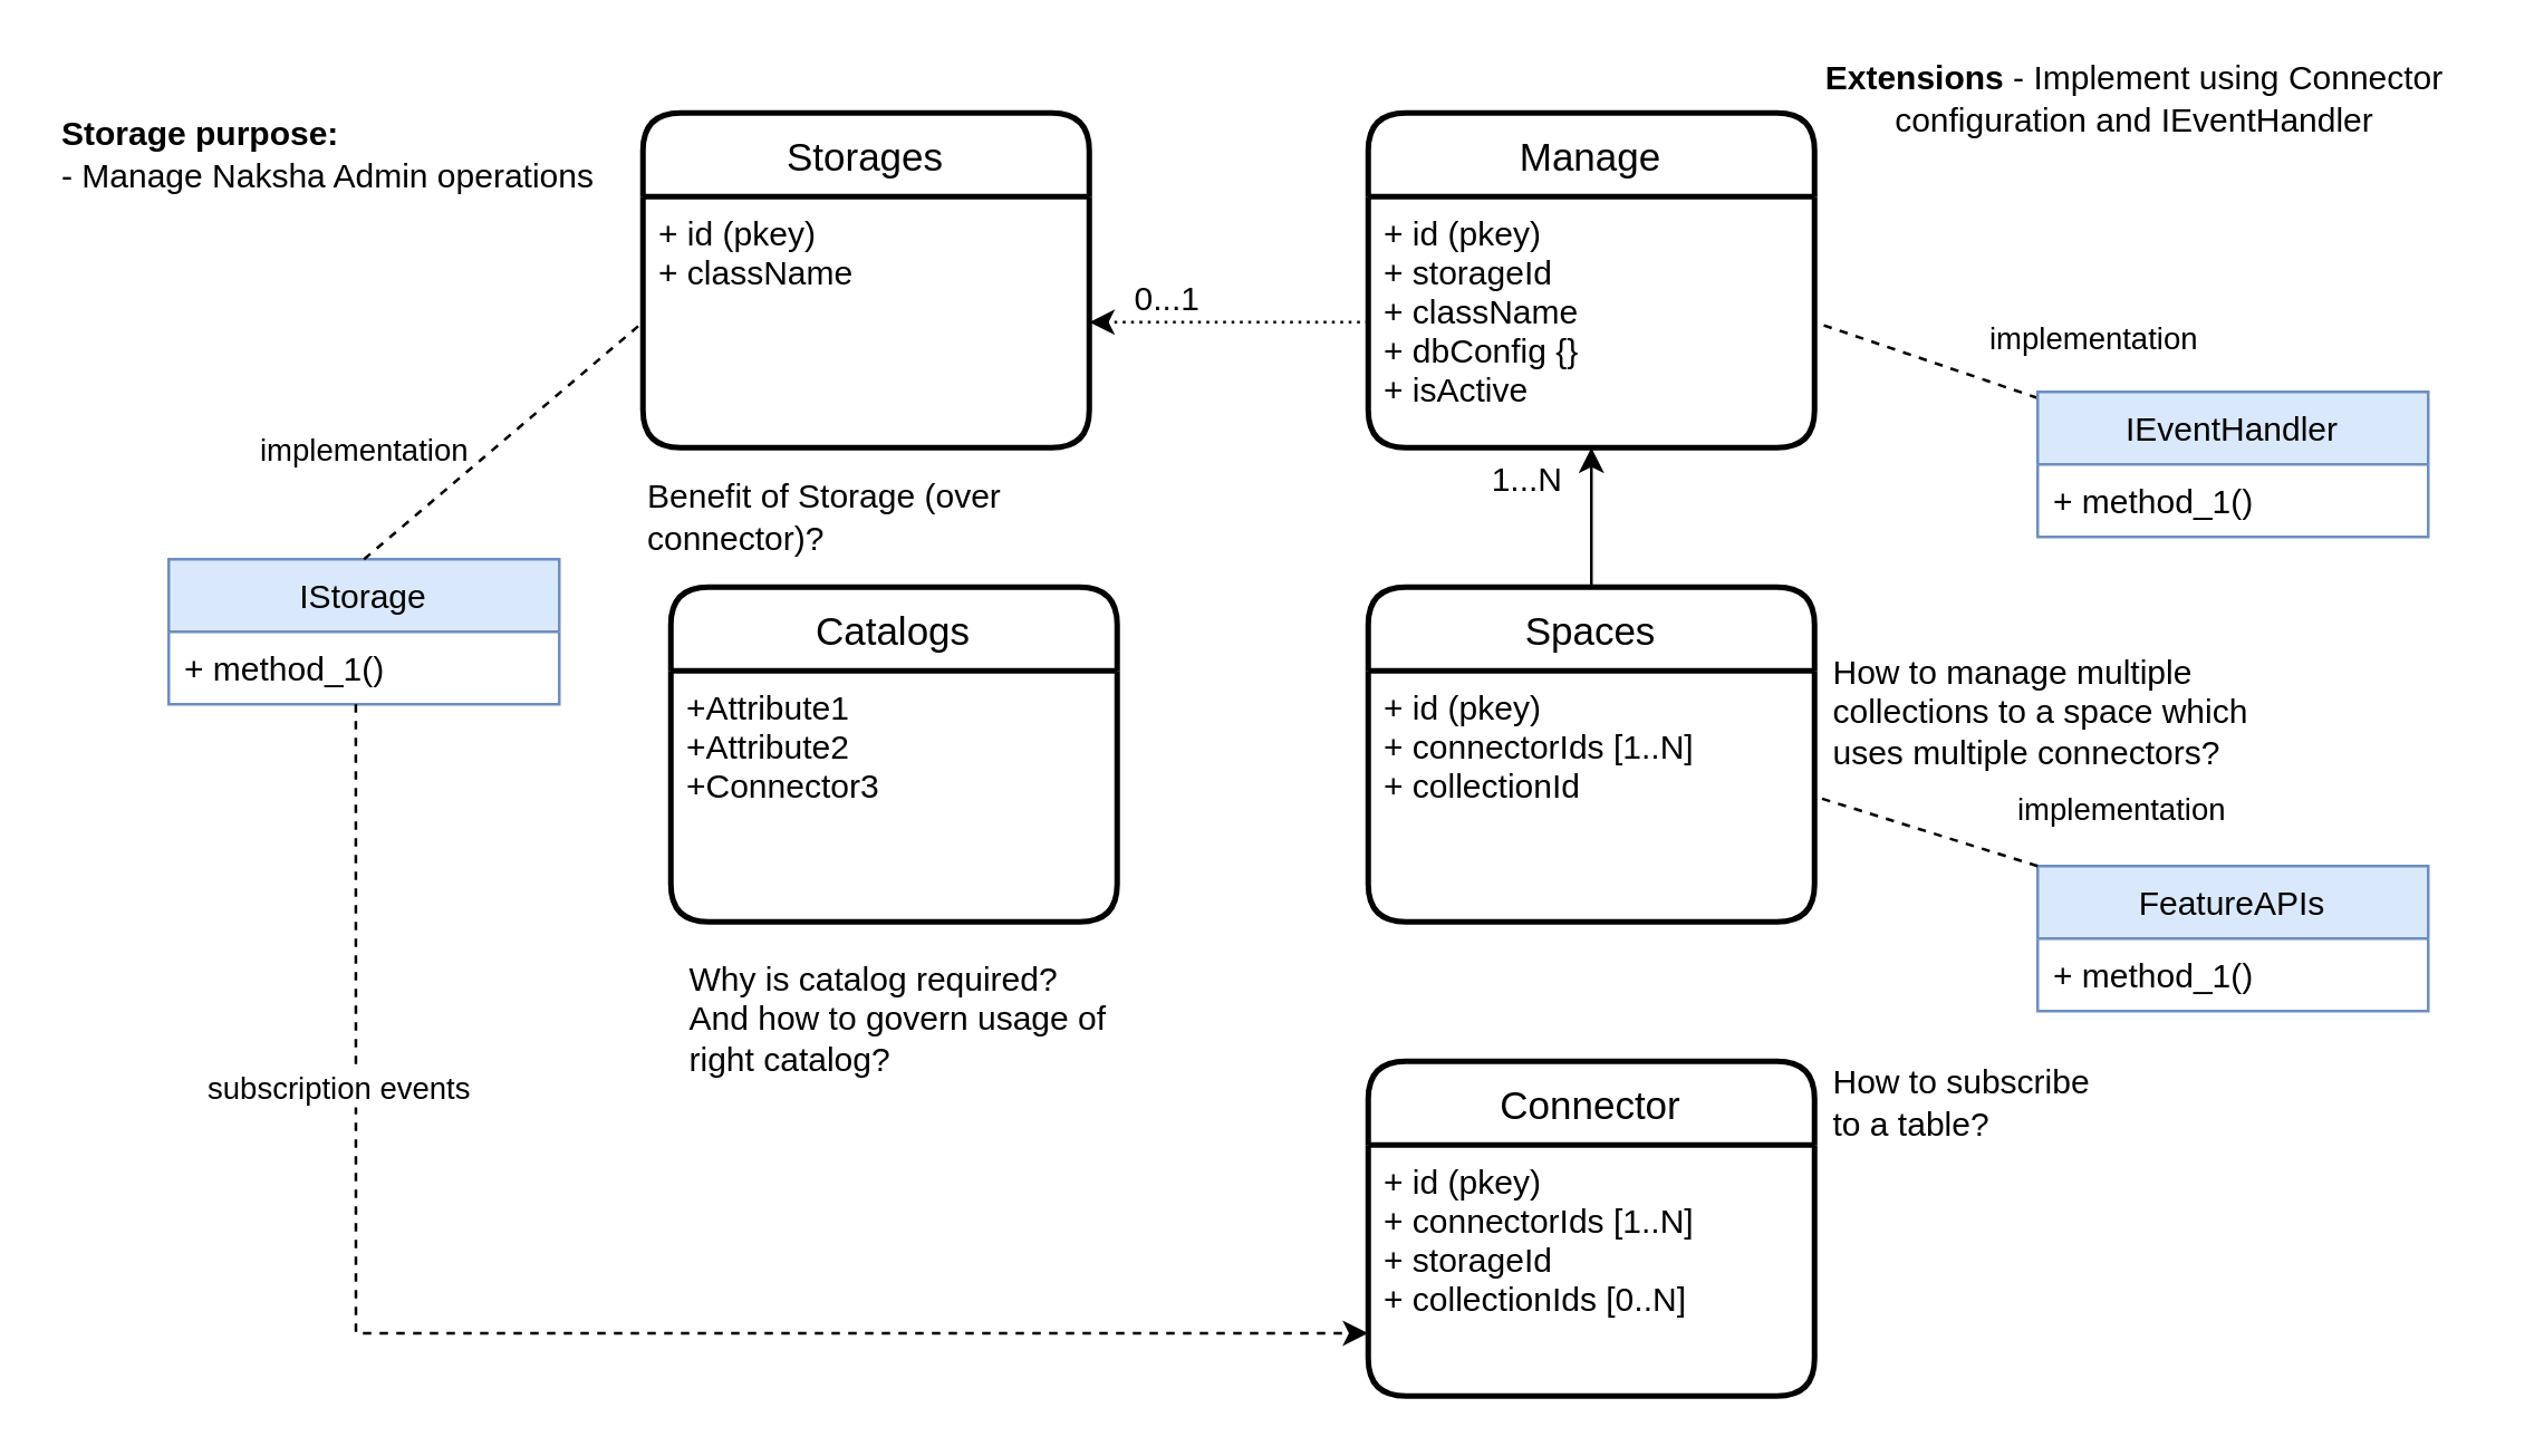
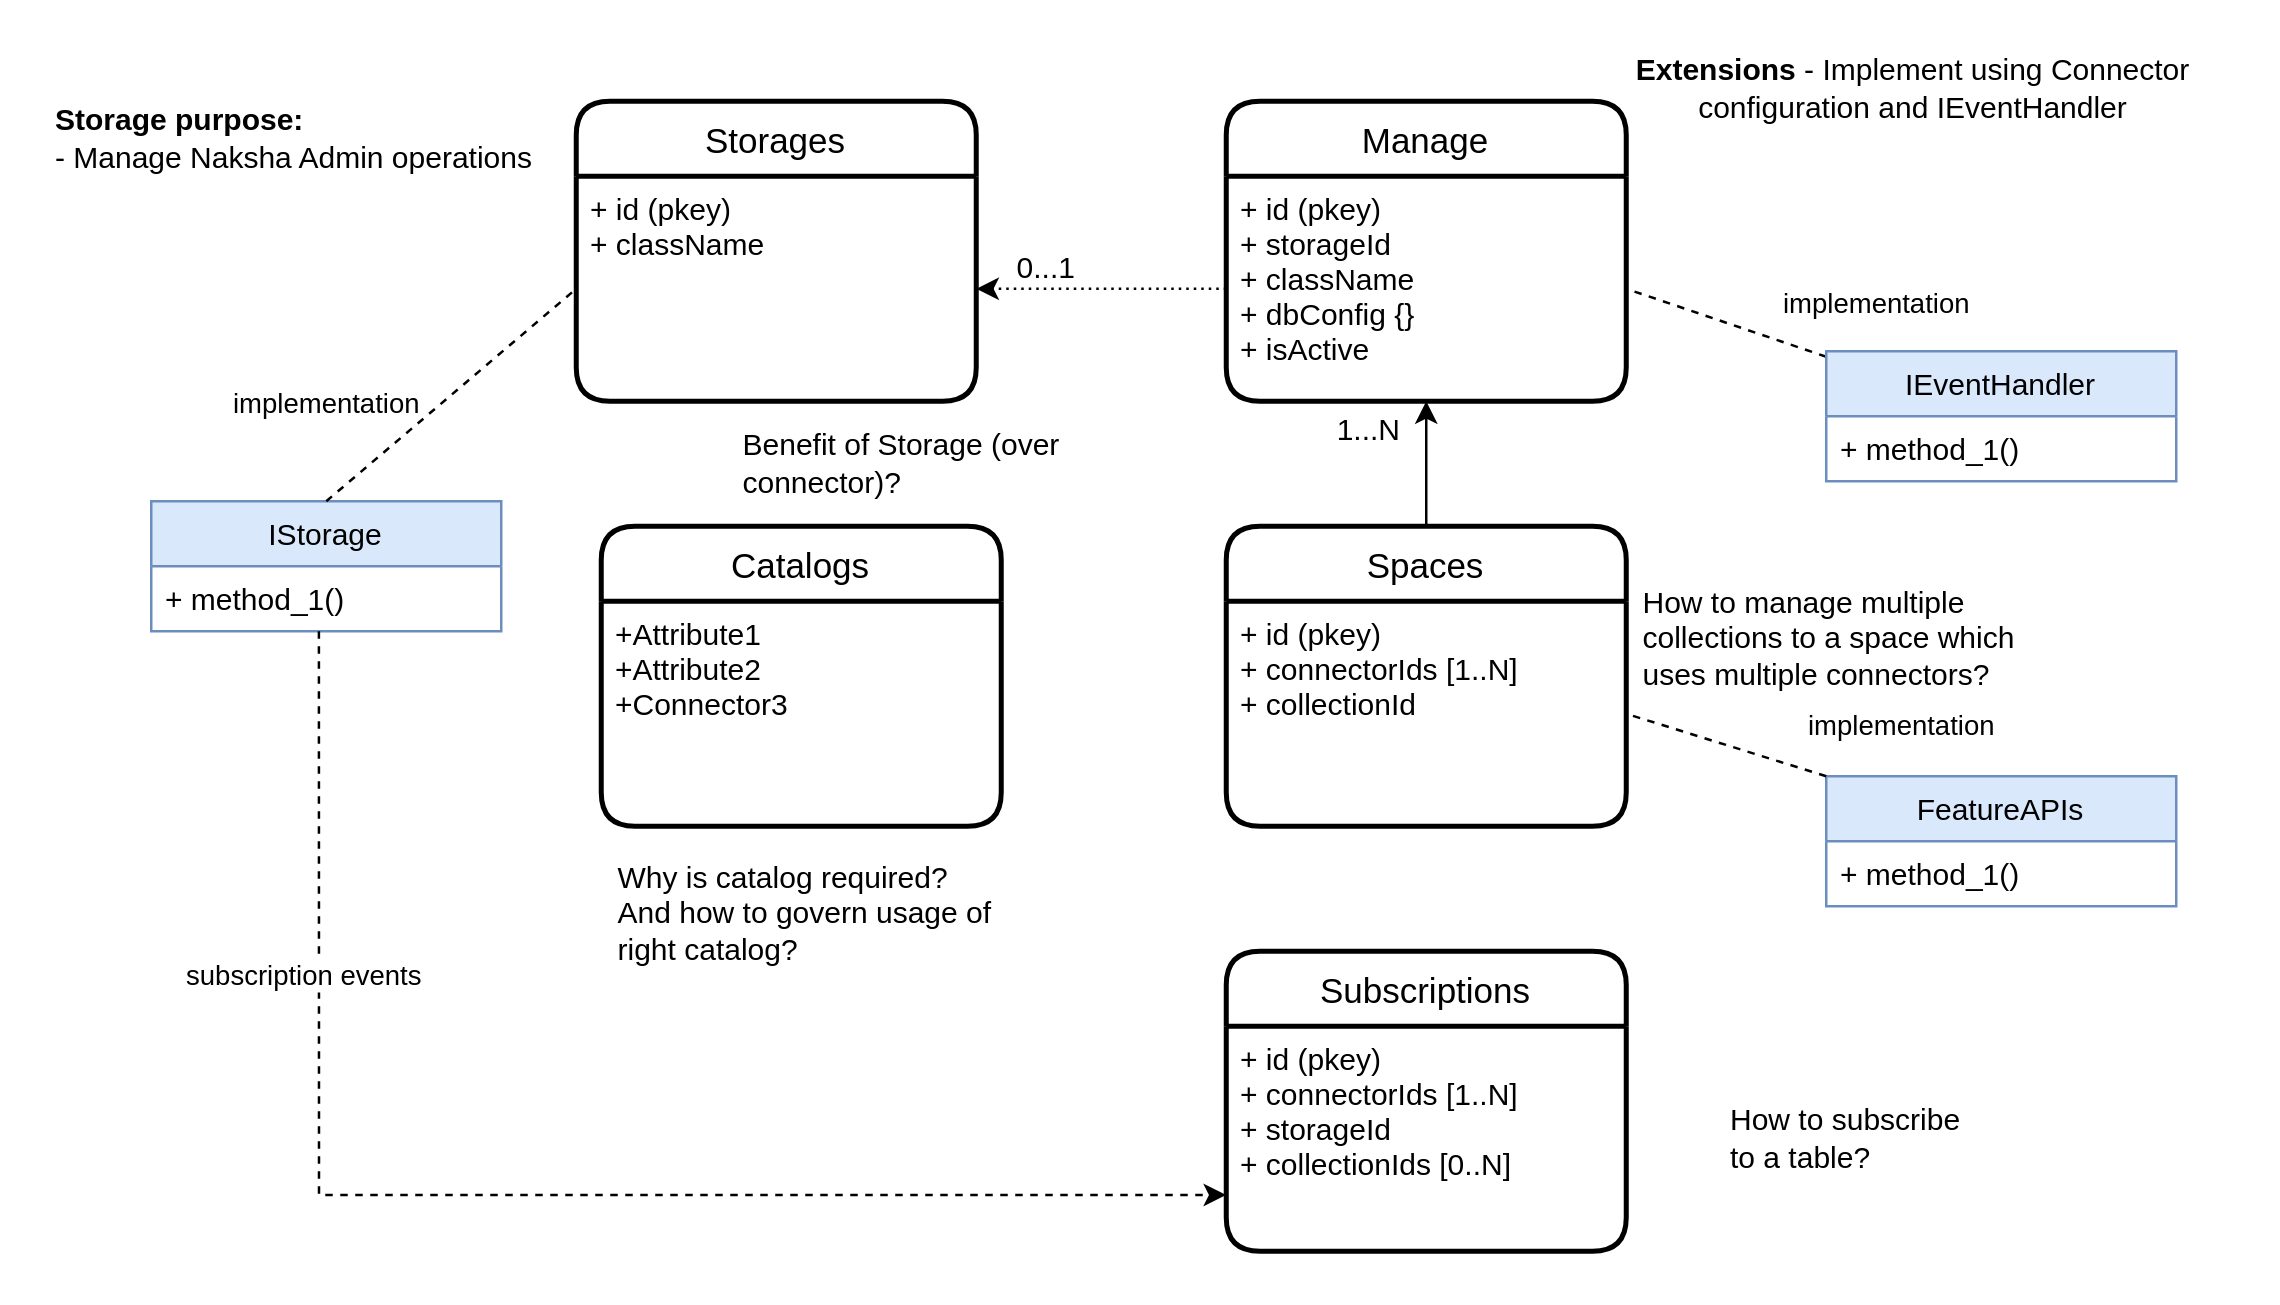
  <mxCell id="0" />
  <mxCell id="1" parent="0" />
  <mxCell id="2" value="Storages" style="swimlane;childLayout=stackLayout;horizontal=1;startSize=30;horizontalStack=0;rounded=1;fontSize=14;fontStyle=0;strokeWidth=2;resizeParent=0;resizeLast=1;shadow=0;dashed=0;align=center;collapsible=0;" vertex="1" parent="1"><mxGeometry x="230" y="40" width="160" height="120" as="geometry" /></mxCell>
  <mxCell id="3" value="+ id (pkey)&#10;+ className&#10;" style="align=left;strokeColor=none;fillColor=none;spacingLeft=4;fontSize=12;verticalAlign=top;resizable=0;rotatable=0;part=1;" vertex="1" parent="2"><mxGeometry y="30" width="160" height="90" as="geometry" /></mxCell>
  <mxCell id="4" value="Manage" style="swimlane;childLayout=stackLayout;horizontal=1;startSize=30;horizontalStack=0;rounded=1;fontSize=14;fontStyle=0;strokeWidth=2;resizeParent=0;resizeLast=1;shadow=0;dashed=0;align=center;collapsible=0;" vertex="1" parent="1"><mxGeometry x="490" y="40" width="160" height="120" as="geometry" /></mxCell>
  <mxCell id="5" value="+ id (pkey)&#10;+ storageId&#10;+ className&#10;+ dbConfig {}&#10;+ isActive" style="align=left;strokeColor=none;fillColor=none;spacingLeft=4;fontSize=12;verticalAlign=top;resizable=0;rotatable=0;part=1;" vertex="1" parent="4"><mxGeometry y="30" width="160" height="90" as="geometry" /></mxCell>
  <mxCell id="6" value="Spaces" style="swimlane;childLayout=stackLayout;horizontal=1;startSize=30;horizontalStack=0;rounded=1;fontSize=14;fontStyle=0;strokeWidth=2;resizeParent=0;resizeLast=1;shadow=0;dashed=0;align=center;collapsible=0;" vertex="1" parent="1"><mxGeometry x="490" y="210" width="160" height="120" as="geometry" /></mxCell>
  <mxCell id="7" value="+ id (pkey)&#10;+ connectorIds [1..N]&#10;+ collectionId" style="align=left;strokeColor=none;fillColor=none;spacingLeft=4;fontSize=12;verticalAlign=top;resizable=0;rotatable=0;part=1;" vertex="1" parent="6"><mxGeometry y="30" width="160" height="90" as="geometry" /></mxCell>
- <mxCell id="8" value="Connector" style="swimlane;childLayout=stackLayout;horizontal=1;startSize=30;horizontalStack=0;rounded=1;fontSize=14;fontStyle=0;strokeWidth=2;resizeParent=0;resizeLast=1;shadow=0;dashed=0;align=center;collapsible=0;" vertex="1" parent="1"><mxGeometry x="490" y="380" width="160" height="120" as="geometry" /></mxCell>
+ <mxCell id="8" value="Subscriptions" style="swimlane;childLayout=stackLayout;horizontal=1;startSize=30;horizontalStack=0;rounded=1;fontSize=14;fontStyle=0;strokeWidth=2;resizeParent=0;resizeLast=1;shadow=0;dashed=0;align=center;collapsible=0;" vertex="1" parent="1"><mxGeometry x="490" y="380" width="160" height="120" as="geometry" /></mxCell>
  <mxCell id="9" value="+ id (pkey)&#10;+ connectorIds [1..N]&#10;+ storageId&#10;+ collectionIds [0..N]" style="align=left;strokeColor=none;fillColor=none;spacingLeft=4;fontSize=12;verticalAlign=top;resizable=0;rotatable=0;part=1;" vertex="1" parent="8"><mxGeometry y="30" width="160" height="90" as="geometry" /></mxCell>
  <mxCell id="10" value="Catalogs" style="swimlane;childLayout=stackLayout;horizontal=1;startSize=30;horizontalStack=0;rounded=1;fontSize=14;fontStyle=0;strokeWidth=2;resizeParent=0;resizeLast=1;shadow=0;dashed=0;align=center;collapsible=0;" vertex="1" parent="1"><mxGeometry x="240" y="210" width="160" height="120" as="geometry" /></mxCell>
  <mxCell id="11" value="+Attribute1&#10;+Attribute2&#10;+Connector3" style="align=left;strokeColor=none;fillColor=none;spacingLeft=4;fontSize=12;verticalAlign=top;resizable=0;rotatable=0;part=1;" vertex="1" parent="10"><mxGeometry y="30" width="160" height="90" as="geometry" /></mxCell>
  <mxCell id="12" value="" style="endArrow=classic;html=1;rounded=0;dashed=1;dashPattern=1 2;exitX=0;exitY=0.5;exitDx=0;exitDy=0;endFill=1;entryX=1;entryY=0.5;entryDx=0;entryDy=0;" edge="1" parent="1" source="5" target="3"><mxGeometry relative="1" as="geometry"><mxPoint x="440" y="270" as="sourcePoint" /><mxPoint x="440" y="150" as="targetPoint" /></mxGeometry></mxCell>
  <mxCell id="13" value="0...1" style="resizable=0;html=1;align=right;verticalAlign=bottom;" connectable="0" vertex="1" parent="12"><mxGeometry x="1" relative="1" as="geometry"><mxPoint x="40" as="offset" /></mxGeometry></mxCell>
  <mxCell id="14" value="" style="endArrow=classic;html=1;rounded=0;entryX=0.5;entryY=1;entryDx=0;entryDy=0;exitX=0.5;exitY=0;exitDx=0;exitDy=0;endFill=1;" edge="1" parent="1" source="6" target="5"><mxGeometry relative="1" as="geometry"><mxPoint x="440" y="270" as="sourcePoint" /><mxPoint x="600" y="270" as="targetPoint" /></mxGeometry></mxCell>
  <mxCell id="15" value="1...N" style="resizable=0;html=1;align=right;verticalAlign=bottom;" connectable="0" vertex="1" parent="14"><mxGeometry x="1" relative="1" as="geometry"><mxPoint x="-10" y="20" as="offset" /></mxGeometry></mxCell>
- <mxCell id="16" value="How to subscribe to a table?" style="text;html=1;strokeColor=none;fillColor=none;align=left;verticalAlign=middle;whiteSpace=wrap;rounded=0;" vertex="1" parent="1"><mxGeometry x="655" y="380" width="95" height="30" as="geometry" /></mxCell>
+ <mxCell id="16" value="How to subscribe to a table?" style="text;html=1;strokeColor=none;fillColor=none;align=left;verticalAlign=middle;whiteSpace=wrap;rounded=0;" vertex="1" parent="1"><mxGeometry x="690" y="440" width="95" height="30" as="geometry" /></mxCell>
  <mxCell id="17" value="How to manage multiple collections to a space which uses multiple connectors?" style="text;html=1;strokeColor=none;fillColor=none;align=left;verticalAlign=middle;whiteSpace=wrap;rounded=0;" vertex="1" parent="1"><mxGeometry x="655" y="240" width="155" height="30" as="geometry" /></mxCell>
  <mxCell id="18" value="Why is catalog required?&lt;br&gt;And how to govern usage of right catalog?" style="text;html=1;strokeColor=none;fillColor=none;align=left;verticalAlign=middle;whiteSpace=wrap;rounded=0;" vertex="1" parent="1"><mxGeometry x="245" y="350" width="155" height="30" as="geometry" /></mxCell>
- <mxCell id="19" value="Benefit of Storage (over connector)?" style="text;html=1;strokeColor=none;fillColor=none;align=left;verticalAlign=middle;whiteSpace=wrap;rounded=0;" vertex="1" parent="1"><mxGeometry x="230" y="170" width="155" height="30" as="geometry" /></mxCell>
+ <mxCell id="19" value="Benefit of Storage (over connector)?" style="text;html=1;strokeColor=none;fillColor=none;align=left;verticalAlign=middle;whiteSpace=wrap;rounded=0;" vertex="1" parent="1"><mxGeometry x="295" y="170" width="155" height="30" as="geometry" /></mxCell>
  <mxCell id="20" value="IStorage" style="swimlane;fontStyle=0;childLayout=stackLayout;horizontal=1;startSize=26;fillColor=#dae8fc;horizontalStack=0;resizeParent=1;resizeParentMax=0;resizeLast=0;collapsible=0;marginBottom=0;strokeColor=#6c8ebf;" vertex="1" parent="1"><mxGeometry x="60" y="200" width="140" height="52" as="geometry" /></mxCell>
  <mxCell id="21" value="+ method_1()" style="text;strokeColor=none;fillColor=none;align=left;verticalAlign=top;spacingLeft=4;spacingRight=4;overflow=hidden;rotatable=0;points=[[0,0.5],[1,0.5]];portConstraint=eastwest;" vertex="1" parent="20"><mxGeometry y="26" width="140" height="26" as="geometry" /></mxCell>
  <mxCell id="22" style="edgeStyle=none;rounded=0;orthogonalLoop=1;jettySize=auto;html=1;entryX=1;entryY=0.5;entryDx=0;entryDy=0;endArrow=none;endFill=0;dashed=1;" edge="1" parent="1" source="24" target="5"><mxGeometry relative="1" as="geometry" /></mxCell>
  <mxCell id="23" value="implementation" style="edgeLabel;html=1;align=center;verticalAlign=middle;resizable=0;points=[];" vertex="1" connectable="0" parent="22"><mxGeometry x="-0.505" y="1" relative="1" as="geometry"><mxPoint x="40" y="-16" as="offset" /></mxGeometry></mxCell>
  <mxCell id="24" value="IEventHandler" style="swimlane;fontStyle=0;childLayout=stackLayout;horizontal=1;startSize=26;fillColor=#dae8fc;horizontalStack=0;resizeParent=1;resizeParentMax=0;resizeLast=0;collapsible=0;marginBottom=0;strokeColor=#6c8ebf;" vertex="1" parent="1"><mxGeometry x="730" y="140" width="140" height="52" as="geometry" /></mxCell>
  <mxCell id="25" value="+ method_1()" style="text;strokeColor=none;fillColor=none;align=left;verticalAlign=top;spacingLeft=4;spacingRight=4;overflow=hidden;rotatable=0;points=[[0,0.5],[1,0.5]];portConstraint=eastwest;" vertex="1" parent="24"><mxGeometry y="26" width="140" height="26" as="geometry" /></mxCell>
  <mxCell id="26" style="edgeStyle=none;rounded=0;orthogonalLoop=1;jettySize=auto;html=1;entryX=0;entryY=0.5;entryDx=0;entryDy=0;endArrow=none;endFill=0;dashed=1;exitX=0.5;exitY=0;exitDx=0;exitDy=0;" edge="1" parent="1" source="20" target="3"><mxGeometry relative="1" as="geometry"><mxPoint x="740" y="152.2" as="sourcePoint" /><mxPoint x="660" y="125" as="targetPoint" /></mxGeometry></mxCell>
  <mxCell id="27" value="implementation" style="edgeLabel;html=1;align=center;verticalAlign=middle;resizable=0;points=[];" vertex="1" connectable="0" parent="26"><mxGeometry x="-0.505" y="1" relative="1" as="geometry"><mxPoint x="-24" y="-18" as="offset" /></mxGeometry></mxCell>
  <mxCell id="28" value="&lt;b&gt;Extensions&lt;/b&gt; - Implement using Connector configuration and IEventHandler" style="text;html=1;strokeColor=none;fillColor=none;align=center;verticalAlign=middle;whiteSpace=wrap;rounded=0;" vertex="1" parent="1"><mxGeometry x="640" y="20" width="250" height="30" as="geometry" /></mxCell>
  <mxCell id="29" value="&lt;b&gt;Storage purpose:&lt;br&gt;&lt;/b&gt;- Manage Naksha Admin operations" style="text;html=1;strokeColor=none;fillColor=none;align=left;verticalAlign=middle;whiteSpace=wrap;rounded=0;" vertex="1" parent="1"><mxGeometry x="20" y="40" width="250" height="30" as="geometry" /></mxCell>
  <mxCell id="30" value="FeatureAPIs" style="swimlane;fontStyle=0;childLayout=stackLayout;horizontal=1;startSize=26;fillColor=#dae8fc;horizontalStack=0;resizeParent=1;resizeParentMax=0;resizeLast=0;collapsible=0;marginBottom=0;strokeColor=#6c8ebf;" vertex="1" parent="1"><mxGeometry x="730" y="310" width="140" height="52" as="geometry" /></mxCell>
  <mxCell id="31" value="+ method_1()" style="text;strokeColor=none;fillColor=none;align=left;verticalAlign=top;spacingLeft=4;spacingRight=4;overflow=hidden;rotatable=0;points=[[0,0.5],[1,0.5]];portConstraint=eastwest;" vertex="1" parent="30"><mxGeometry y="26" width="140" height="26" as="geometry" /></mxCell>
  <mxCell id="32" style="edgeStyle=none;rounded=0;orthogonalLoop=1;jettySize=auto;html=1;entryX=1;entryY=0.5;entryDx=0;entryDy=0;endArrow=none;endFill=0;dashed=1;exitX=0;exitY=0;exitDx=0;exitDy=0;" edge="1" parent="1" source="30" target="7"><mxGeometry relative="1" as="geometry"><mxPoint x="740" y="152.2" as="sourcePoint" /><mxPoint x="660" y="125" as="targetPoint" /></mxGeometry></mxCell>
  <mxCell id="33" value="implementation" style="edgeLabel;html=1;align=center;verticalAlign=middle;resizable=0;points=[];" vertex="1" connectable="0" parent="32"><mxGeometry x="-0.505" y="1" relative="1" as="geometry"><mxPoint x="50" y="-15" as="offset" /></mxGeometry></mxCell>
  <mxCell id="34" style="edgeStyle=orthogonalEdgeStyle;rounded=0;orthogonalLoop=1;jettySize=auto;html=1;entryX=0;entryY=0.75;entryDx=0;entryDy=0;endArrow=classic;endFill=1;dashed=1;exitX=0.479;exitY=1;exitDx=0;exitDy=0;exitPerimeter=0;" edge="1" parent="1" source="21" target="9"><mxGeometry relative="1" as="geometry"><mxPoint x="140" y="210" as="sourcePoint" /><mxPoint x="240" y="125" as="targetPoint" /></mxGeometry></mxCell>
  <mxCell id="35" value="subscription events" style="edgeLabel;html=1;align=center;verticalAlign=middle;resizable=0;points=[];" vertex="1" connectable="0" parent="34"><mxGeometry x="-0.505" y="1" relative="1" as="geometry"><mxPoint x="-8" y="-8" as="offset" /></mxGeometry></mxCell>
